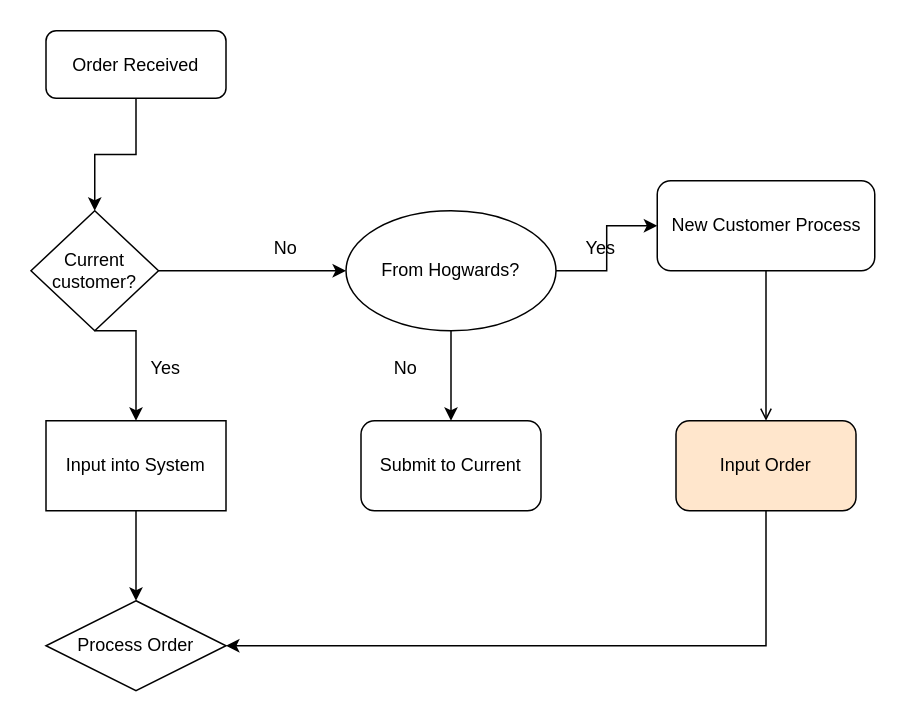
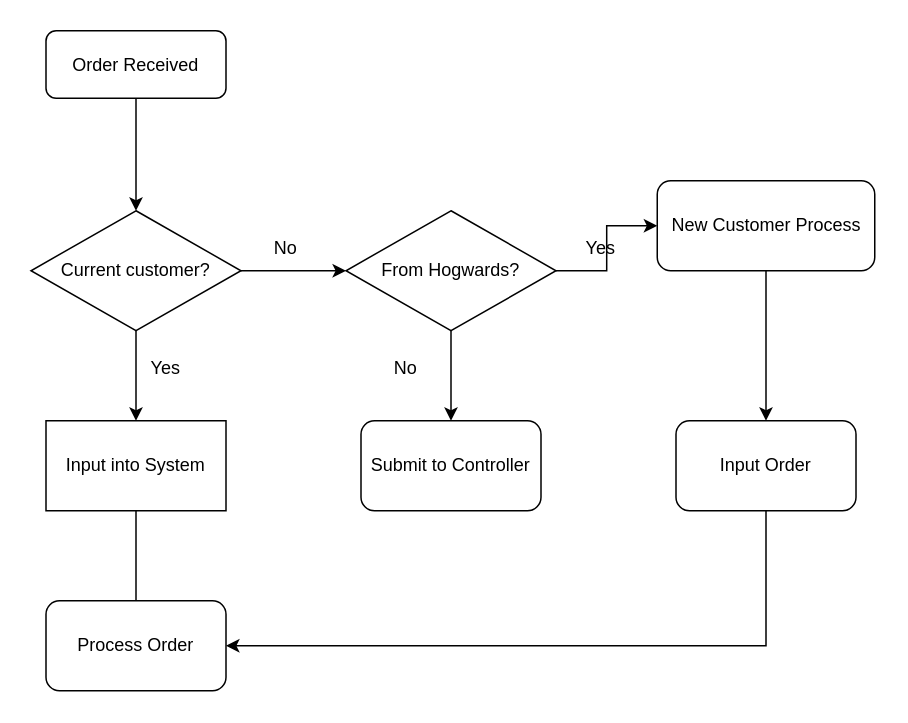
  <mxCell id="0" />
  <mxCell id="1" parent="0" />
  <mxCell id="2" style="edgeStyle=orthogonalEdgeStyle;rounded=0;orthogonalLoop=1;jettySize=auto;html=1;exitX=0.5;exitY=1;exitDx=0;exitDy=0;entryX=0.5;entryY=0;entryDx=0;entryDy=0;" edge="1" parent="1" source="3" target="6"><mxGeometry relative="1" as="geometry" /></mxCell>
  <mxCell id="3" value="Order Received" style="rounded=1;whiteSpace=wrap;html=1;" vertex="1" parent="1"><mxGeometry x="30" y="20" width="120" height="45" as="geometry" /></mxCell>
  <mxCell id="4" value="" style="edgeStyle=orthogonalEdgeStyle;rounded=0;orthogonalLoop=1;jettySize=auto;html=1;exitX=1;exitY=0.5;exitDx=0;exitDy=0;entryX=0;entryY=0.5;entryDx=0;entryDy=0;" edge="1" parent="1" source="6" target="9"><mxGeometry x="-0.143" y="-30" relative="1" as="geometry"><mxPoint as="offset" /></mxGeometry></mxCell>
  <mxCell id="5" value="" style="edgeStyle=orthogonalEdgeStyle;rounded=0;orthogonalLoop=1;jettySize=auto;html=1;exitX=0.5;exitY=1;exitDx=0;exitDy=0;entryX=0.5;entryY=0;entryDx=0;entryDy=0;" edge="1" parent="1" source="6" target="11"><mxGeometry y="20" relative="1" as="geometry"><Array as="points"><mxPoint x="90" y="240" /><mxPoint x="90" y="240" /></Array><mxPoint as="offset" /></mxGeometry></mxCell>
- <mxCell id="6" value="Current customer?" style="rhombus;whiteSpace=wrap;html=1;" vertex="1" parent="1"><mxGeometry x="20" y="140" width="85" height="80" as="geometry" /></mxCell>
+ <mxCell id="6" value="Current customer?" style="rhombus;whiteSpace=wrap;html=1;" vertex="1" parent="1"><mxGeometry x="20" y="140" width="140" height="80" as="geometry" /></mxCell>
  <mxCell id="7" value="" style="edgeStyle=orthogonalEdgeStyle;rounded=0;orthogonalLoop=1;jettySize=auto;html=1;exitX=0.5;exitY=1;exitDx=0;exitDy=0;entryX=0.5;entryY=0;entryDx=0;entryDy=0;" edge="1" parent="1" source="9" target="12"><mxGeometry y="-20" relative="1" as="geometry"><mxPoint as="offset" /></mxGeometry></mxCell>
  <mxCell id="8" value="" style="edgeStyle=orthogonalEdgeStyle;rounded=0;orthogonalLoop=1;jettySize=auto;html=1;exitX=1;exitY=0.5;exitDx=0;exitDy=0;entryX=0;entryY=0.5;entryDx=0;entryDy=0;" edge="1" parent="1" source="9" target="15"><mxGeometry x="-0.111" y="10" relative="1" as="geometry"><mxPoint as="offset" /></mxGeometry></mxCell>
- <mxCell id="9" value="From Hogwards?" style="ellipse;whiteSpace=wrap;html=1;" vertex="1" parent="1"><mxGeometry x="230" y="140" width="140" height="80" as="geometry" /></mxCell>
- <mxCell id="10" style="edgeStyle=orthogonalEdgeStyle;rounded=0;orthogonalLoop=1;jettySize=auto;html=1;exitX=0.5;exitY=1;exitDx=0;exitDy=0;entryX=0.5;entryY=0;entryDx=0;entryDy=0;" edge="1" parent="1" source="11" target="13"><mxGeometry relative="1" as="geometry" /></mxCell>
+ <mxCell id="9" value="From Hogwards?" style="rhombus;whiteSpace=wrap;html=1;" vertex="1" parent="1"><mxGeometry x="230" y="140" width="140" height="80" as="geometry" /></mxCell>
+ <mxCell id="10" style="edgeStyle=orthogonalEdgeStyle;rounded=0;orthogonalLoop=1;jettySize=auto;html=1;exitX=0.5;exitY=1;exitDx=0;exitDy=0;entryX=0.5;entryY=0;entryDx=0;entryDy=0;endArrow=none;" edge="1" parent="1" source="11" target="13"><mxGeometry relative="1" as="geometry" /></mxCell>
  <mxCell id="11" value="Input into System" style="rounded=0;whiteSpace=wrap;html=1;" vertex="1" parent="1"><mxGeometry x="30" y="280" width="120" height="60" as="geometry" /></mxCell>
- <mxCell id="12" value="Submit to Current" style="rounded=1;whiteSpace=wrap;html=1;" vertex="1" parent="1"><mxGeometry x="240" y="280" width="120" height="60" as="geometry" /></mxCell>
- <mxCell id="13" value="Process Order" style="rhombus;whiteSpace=wrap;html=1;" vertex="1" parent="1"><mxGeometry x="30" y="400" width="120" height="60" as="geometry" /></mxCell>
- <mxCell id="14" style="edgeStyle=orthogonalEdgeStyle;rounded=0;orthogonalLoop=1;jettySize=auto;html=1;exitX=0.5;exitY=1;exitDx=0;exitDy=0;entryX=0.5;entryY=0;entryDx=0;entryDy=0;endArrow=open;" edge="1" parent="1" source="15" target="17"><mxGeometry relative="1" as="geometry" /></mxCell>
+ <mxCell id="12" value="Submit to Controller" style="rounded=1;whiteSpace=wrap;html=1;" vertex="1" parent="1"><mxGeometry x="240" y="280" width="120" height="60" as="geometry" /></mxCell>
+ <mxCell id="13" value="Process Order" style="rounded=1;whiteSpace=wrap;html=1;" vertex="1" parent="1"><mxGeometry x="30" y="400" width="120" height="60" as="geometry" /></mxCell>
+ <mxCell id="14" style="edgeStyle=orthogonalEdgeStyle;rounded=0;orthogonalLoop=1;jettySize=auto;html=1;exitX=0.5;exitY=1;exitDx=0;exitDy=0;entryX=0.5;entryY=0;entryDx=0;entryDy=0;" edge="1" parent="1" source="15" target="17"><mxGeometry relative="1" as="geometry" /></mxCell>
  <mxCell id="15" value="New Customer Process" style="rounded=1;whiteSpace=wrap;html=1;" vertex="1" parent="1"><mxGeometry x="437.5" y="120" width="145" height="60" as="geometry" /></mxCell>
  <mxCell id="16" style="edgeStyle=orthogonalEdgeStyle;rounded=0;orthogonalLoop=1;jettySize=auto;html=1;exitX=0.5;exitY=1;exitDx=0;exitDy=0;entryX=1;entryY=0.5;entryDx=0;entryDy=0;" edge="1" parent="1" source="17" target="13"><mxGeometry relative="1" as="geometry" /></mxCell>
- <mxCell id="17" value="Input Order" style="rounded=1;whiteSpace=wrap;html=1;fillColor=#ffe6cc;" vertex="1" parent="1"><mxGeometry x="450" y="280" width="120" height="60" as="geometry" /></mxCell>
+ <mxCell id="17" value="Input Order" style="rounded=1;whiteSpace=wrap;html=1;" vertex="1" parent="1"><mxGeometry x="450" y="280" width="120" height="60" as="geometry" /></mxCell>
  <mxCell id="18" value="No" style="text;html=1;align=center;verticalAlign=middle;whiteSpace=wrap;rounded=0;" vertex="1" parent="1"><mxGeometry x="160" y="150" width="60" height="30" as="geometry" /></mxCell>
  <mxCell id="19" value="Yes" style="text;html=1;align=center;verticalAlign=middle;whiteSpace=wrap;rounded=0;" vertex="1" parent="1"><mxGeometry x="80" y="230" width="60" height="30" as="geometry" /></mxCell>
  <mxCell id="20" value="No" style="text;html=1;align=center;verticalAlign=middle;whiteSpace=wrap;rounded=0;" vertex="1" parent="1"><mxGeometry x="240" y="230" width="60" height="30" as="geometry" /></mxCell>
  <mxCell id="21" value="Yes" style="text;html=1;align=center;verticalAlign=middle;whiteSpace=wrap;rounded=0;" vertex="1" parent="1"><mxGeometry x="370" y="150" width="60" height="30" as="geometry" /></mxCell>
